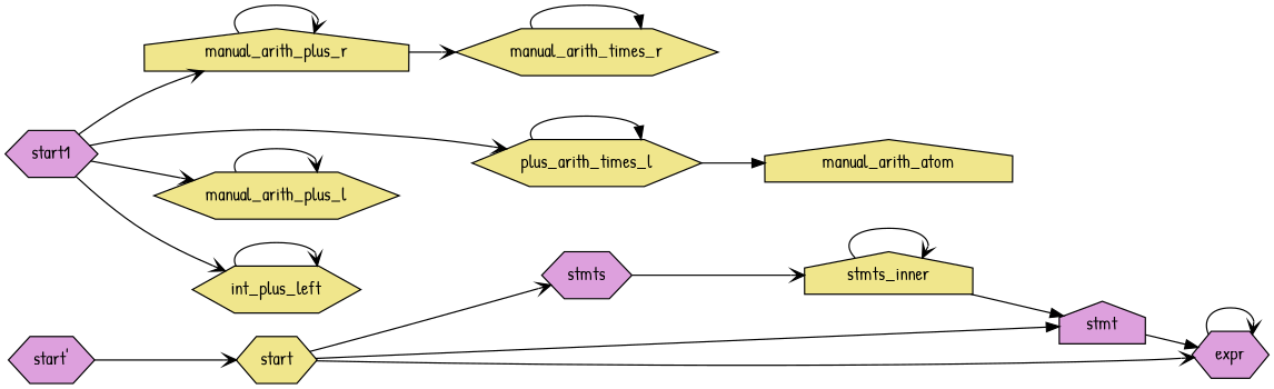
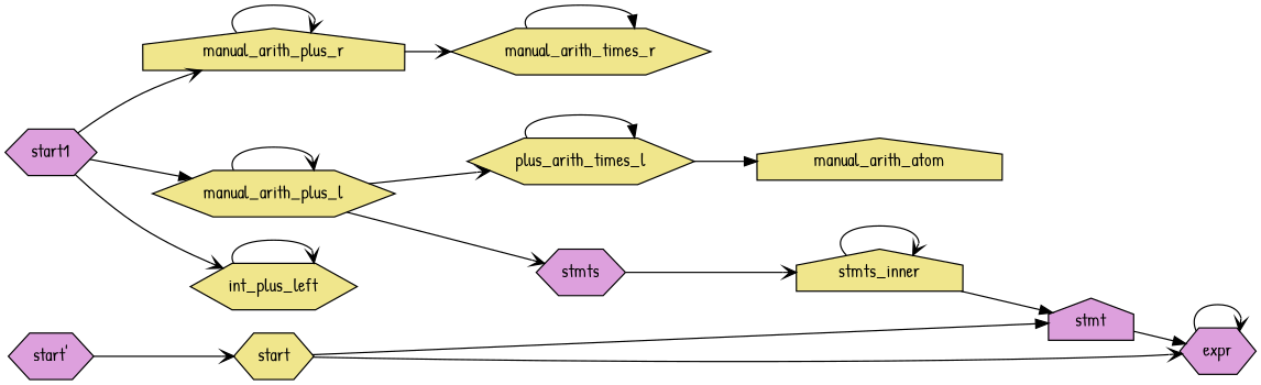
  digraph {
    fontname="Patrick Hand"
    rankdir=LR
    node [fillcolor=khaki fontname="Patrick Hand" shape=hexagon style=filled]
    edge [arrowhead=vee fontname="Patrick Hand"]
    n1 [fillcolor=plum label=start1]
    n2 [label=manual_arith_plus_r shape=house]
    n3 [label=manual_arith_plus_l]
    n4 [label=int_plus_left]
    n5 [fillcolor=plum label="start'"]
    n6 [label=start]
    n7 [fillcolor=plum label=stmt shape=house]
    n8 [fillcolor=plum label=stmts]
    n9 [fillcolor=plum label=expr]
    n10 [label=stmts_inner shape=house]
    n11 [label=manual_arith_times_r]
    n12 [label=plus_arith_times_l]
    n13 [label=manual_arith_atom shape=house]
    n1 -> n2
-   n1 -> n3
+   n1 -> n3 [arrowhead=normal]
    n1 -> n4
    n2 -> n2
    n2 -> n11
    n3 -> n3
-   n1 -> n12
+   n3 -> n12
    n4 -> n4
    n5 -> n6
    n6 -> n7 [arrowhead=normal]
-   n6 -> n8
+   n3 -> n8
    n6 -> n9
    n7 -> n9 [arrowhead=normal]
    n8 -> n10
    n9 -> n9
    n10 -> n7 [arrowhead=normal]
    n10 -> n10
    n11 -> n11 [arrowhead=normal]
    n12 -> n12 [arrowhead=normal]
    n12 -> n13 [arrowhead=normal]
  }
